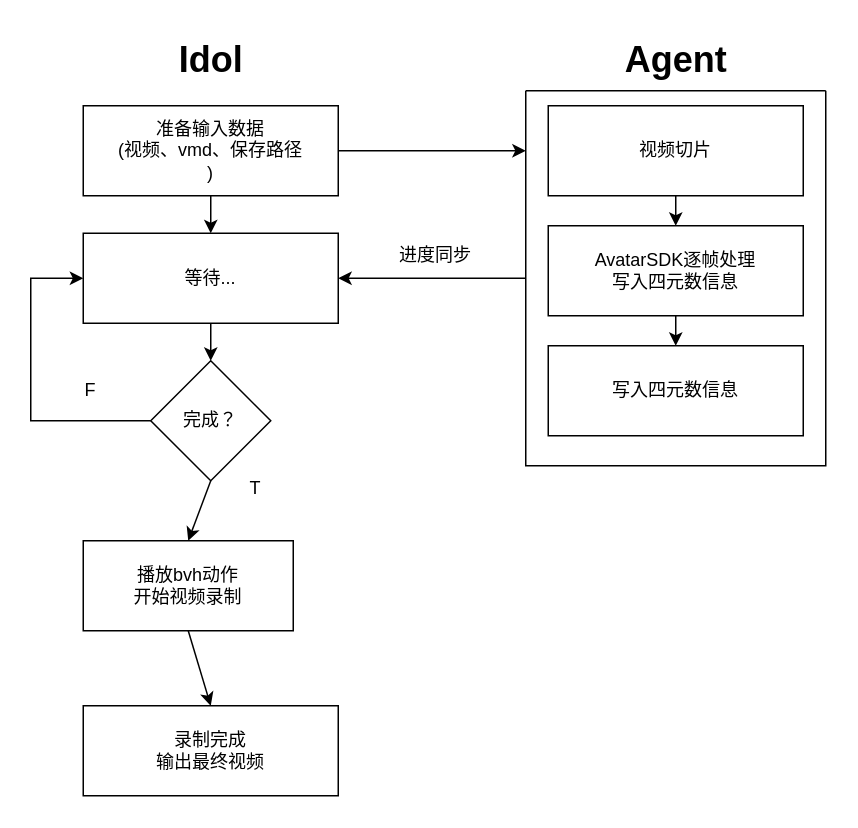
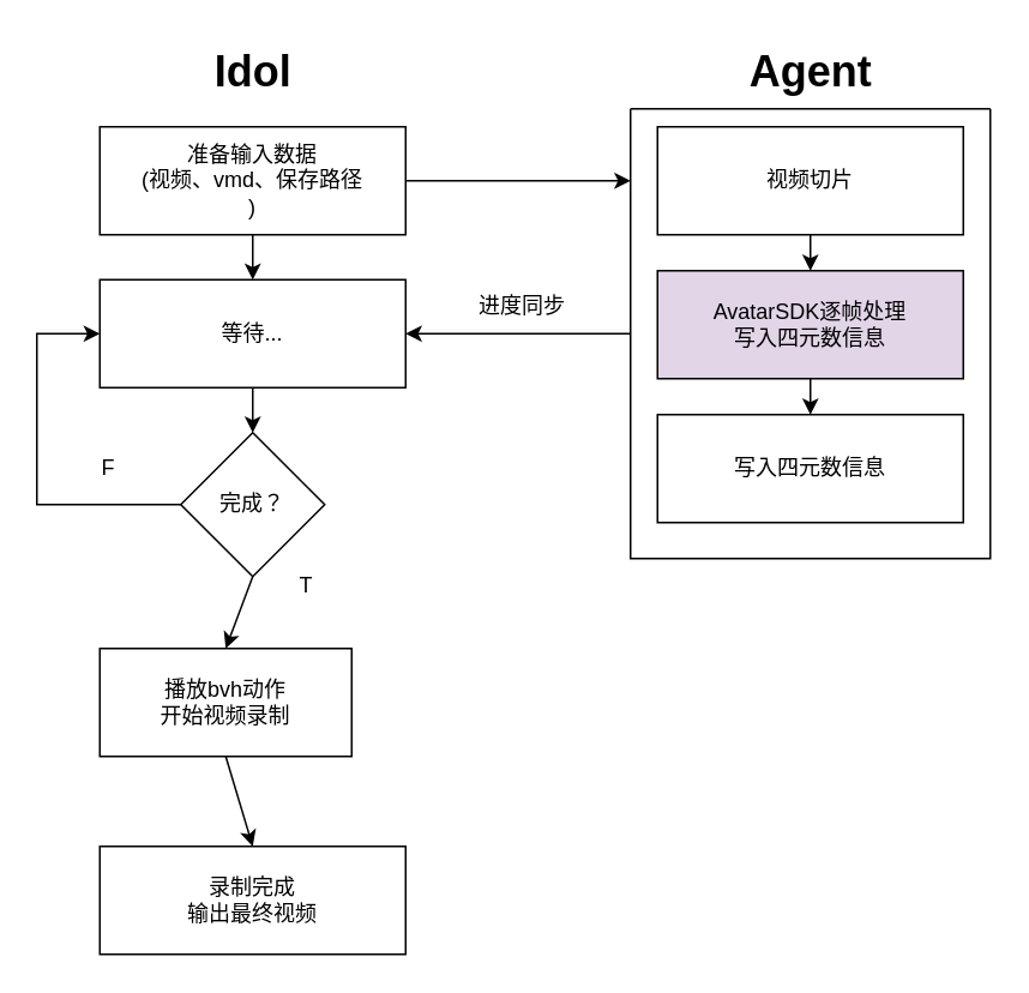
  <mxCell id="0" />
  <mxCell id="1" parent="0" />
  <mxCell id="2" value="Idol" style="text;strokeColor=none;fillColor=none;html=1;fontSize=24;fontStyle=1;verticalAlign=middle;align=center;" vertex="1" parent="1"><mxGeometry x="90" y="20" width="100" height="40" as="geometry" /></mxCell>
  <mxCell id="3" value="Agent" style="text;strokeColor=none;fillColor=none;html=1;fontSize=24;fontStyle=1;verticalAlign=middle;align=center;" vertex="1" parent="1"><mxGeometry x="400" y="20" width="100" height="40" as="geometry" /></mxCell>
  <mxCell id="4" value="准备输入数据&lt;br&gt;(视频、vmd、保存路径&lt;br&gt;)" style="rounded=0;whiteSpace=wrap;html=1;" vertex="1" parent="1"><mxGeometry x="55" y="70" width="170" height="60" as="geometry" /></mxCell>
  <mxCell id="5" value="视频切片" style="rounded=0;whiteSpace=wrap;html=1;" vertex="1" parent="1"><mxGeometry x="365" y="70" width="170" height="60" as="geometry" /></mxCell>
- <mxCell id="6" value="AvatarSDK逐帧处理&lt;br&gt;写入四元数信息" style="rounded=0;whiteSpace=wrap;html=1;" vertex="1" parent="1"><mxGeometry x="365" y="150" width="170" height="60" as="geometry" /></mxCell>
+ <mxCell id="6" value="AvatarSDK逐帧处理&lt;br&gt;写入四元数信息" style="rounded=0;whiteSpace=wrap;html=1;fillColor=#e1d5e7;" vertex="1" parent="1"><mxGeometry x="365" y="150" width="170" height="60" as="geometry" /></mxCell>
  <mxCell id="7" value="写入四元数信息" style="rounded=0;whiteSpace=wrap;html=1;" vertex="1" parent="1"><mxGeometry x="365" y="230" width="170" height="60" as="geometry" /></mxCell>
  <mxCell id="8" value="播放bvh动作&lt;br&gt;开始视频录制" style="rounded=0;whiteSpace=wrap;html=1;" vertex="1" parent="1"><mxGeometry x="55" y="360" width="140" height="60" as="geometry" /></mxCell>
  <mxCell id="9" value="等待..." style="rounded=0;whiteSpace=wrap;html=1;" vertex="1" parent="1"><mxGeometry x="55" y="155" width="170" height="60" as="geometry" /></mxCell>
  <mxCell id="10" value="录制完成&lt;br&gt;输出最终视频" style="rounded=0;whiteSpace=wrap;html=1;" vertex="1" parent="1"><mxGeometry x="55" y="470" width="170" height="60" as="geometry" /></mxCell>
  <mxCell id="11" value="" style="endArrow=classic;html=1;rounded=0;exitX=1;exitY=0.5;exitDx=0;exitDy=0;" edge="1" parent="1" source="4"><mxGeometry width="50" height="50" relative="1" as="geometry"><mxPoint x="310" y="350" as="sourcePoint" /><mxPoint x="350" y="100" as="targetPoint" /></mxGeometry></mxCell>
  <mxCell id="12" value="" style="swimlane;startSize=0;" vertex="1" parent="1"><mxGeometry x="350" y="60" width="200" height="250" as="geometry" /></mxCell>
  <mxCell id="13" value="" style="endArrow=classic;html=1;rounded=0;exitX=0;exitY=0.5;exitDx=0;exitDy=0;entryX=1;entryY=0.5;entryDx=0;entryDy=0;" edge="1" parent="1" source="12" target="9"><mxGeometry width="50" height="50" relative="1" as="geometry"><mxPoint x="335" y="180" as="sourcePoint" /><mxPoint x="225" y="190" as="targetPoint" /></mxGeometry></mxCell>
  <mxCell id="14" value="进度同步" style="text;html=1;strokeColor=none;fillColor=none;align=center;verticalAlign=middle;whiteSpace=wrap;rounded=0;" vertex="1" parent="1"><mxGeometry x="260" y="155" width="60" height="30" as="geometry" /></mxCell>
  <mxCell id="15" value="完成？" style="rhombus;whiteSpace=wrap;html=1;" vertex="1" parent="1"><mxGeometry x="100" y="240" width="80" height="80" as="geometry" /></mxCell>
  <mxCell id="16" value="" style="endArrow=classic;html=1;rounded=0;exitX=0.5;exitY=1;exitDx=0;exitDy=0;entryX=0.5;entryY=0;entryDx=0;entryDy=0;" edge="1" parent="1" source="15" target="8"><mxGeometry width="50" height="50" relative="1" as="geometry"><mxPoint x="370" y="430" as="sourcePoint" /><mxPoint x="420" y="380" as="targetPoint" /></mxGeometry></mxCell>
  <mxCell id="17" value="" style="endArrow=classic;html=1;rounded=0;exitX=0;exitY=0.5;exitDx=0;exitDy=0;entryX=0;entryY=0.5;entryDx=0;entryDy=0;" edge="1" parent="1" source="15" target="9"><mxGeometry width="50" height="50" relative="1" as="geometry"><mxPoint x="360" y="420" as="sourcePoint" /><mxPoint x="410" y="370" as="targetPoint" /><Array as="points"><mxPoint x="20" y="280" /><mxPoint x="20" y="185" /></Array></mxGeometry></mxCell>
  <mxCell id="18" value="T" style="text;html=1;strokeColor=none;fillColor=none;align=center;verticalAlign=middle;whiteSpace=wrap;rounded=0;" vertex="1" parent="1"><mxGeometry x="140" y="310" width="60" height="30" as="geometry" /></mxCell>
  <mxCell id="19" value="F" style="text;html=1;strokeColor=none;fillColor=none;align=center;verticalAlign=middle;whiteSpace=wrap;rounded=0;" vertex="1" parent="1"><mxGeometry x="30" y="245" width="60" height="30" as="geometry" /></mxCell>
  <mxCell id="20" value="" style="endArrow=classic;html=1;rounded=0;exitX=0.5;exitY=1;exitDx=0;exitDy=0;entryX=0.5;entryY=0;entryDx=0;entryDy=0;" edge="1" parent="1" source="4" target="9"><mxGeometry width="50" height="50" relative="1" as="geometry"><mxPoint x="360" y="430" as="sourcePoint" /><mxPoint x="410" y="380" as="targetPoint" /></mxGeometry></mxCell>
  <mxCell id="21" value="" style="endArrow=classic;html=1;rounded=0;exitX=0.5;exitY=1;exitDx=0;exitDy=0;entryX=0.5;entryY=0;entryDx=0;entryDy=0;" edge="1" parent="1" source="9" target="15"><mxGeometry width="50" height="50" relative="1" as="geometry"><mxPoint x="150" y="140" as="sourcePoint" /><mxPoint x="150" y="165" as="targetPoint" /></mxGeometry></mxCell>
  <mxCell id="22" value="" style="endArrow=classic;html=1;rounded=0;exitX=0.5;exitY=1;exitDx=0;exitDy=0;entryX=0.5;entryY=0;entryDx=0;entryDy=0;" edge="1" parent="1" source="8" target="10"><mxGeometry width="50" height="50" relative="1" as="geometry"><mxPoint x="340" y="480" as="sourcePoint" /><mxPoint x="390" y="430" as="targetPoint" /></mxGeometry></mxCell>
  <mxCell id="23" value="" style="endArrow=classic;html=1;rounded=0;exitX=0.5;exitY=1;exitDx=0;exitDy=0;entryX=0.5;entryY=0;entryDx=0;entryDy=0;" edge="1" parent="1" source="5" target="6"><mxGeometry width="50" height="50" relative="1" as="geometry"><mxPoint x="150" y="140" as="sourcePoint" /><mxPoint x="150" y="165" as="targetPoint" /></mxGeometry></mxCell>
  <mxCell id="24" value="" style="endArrow=classic;html=1;rounded=0;exitX=0.5;exitY=1;exitDx=0;exitDy=0;entryX=0.5;entryY=0;entryDx=0;entryDy=0;" edge="1" parent="1" source="6" target="7"><mxGeometry width="50" height="50" relative="1" as="geometry"><mxPoint x="460" y="140" as="sourcePoint" /><mxPoint x="460" y="160" as="targetPoint" /></mxGeometry></mxCell>
